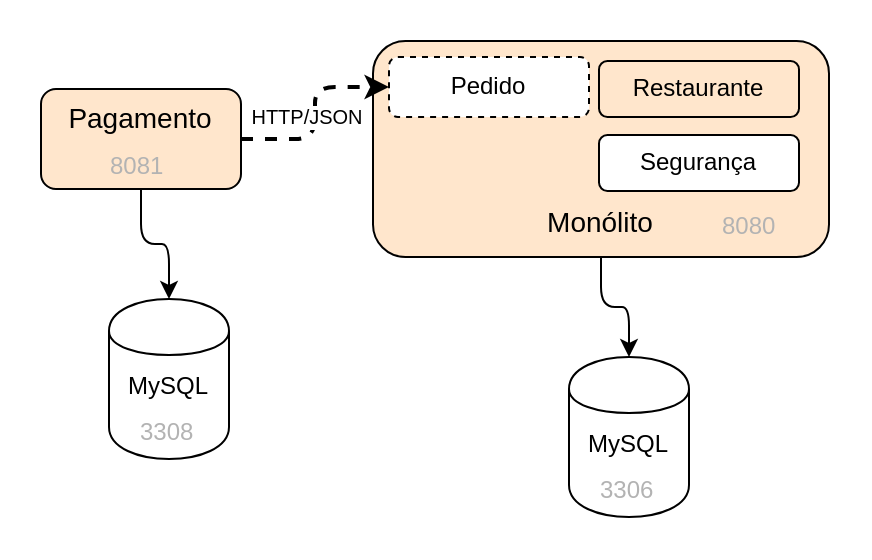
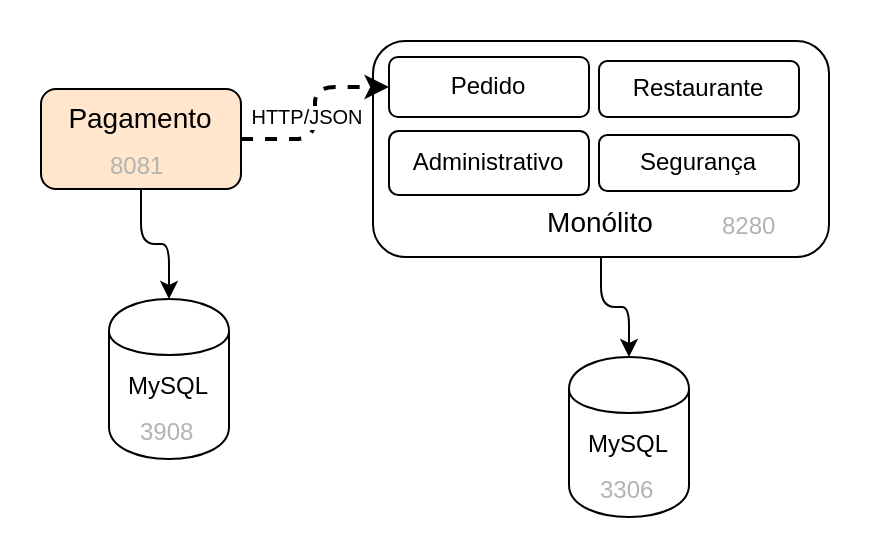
  <mxCell id="0" />
  <mxCell id="1" parent="0" />
  <mxCell id="2" style="edgeStyle=orthogonalEdgeStyle;rounded=1;orthogonalLoop=1;jettySize=auto;html=1;exitX=0.5;exitY=1;exitDx=0;exitDy=0;entryX=0.5;entryY=0;entryDx=0;entryDy=0;" parent="1" source="3" target="10" edge="1"><mxGeometry relative="1" as="geometry" /></mxCell>
- <mxCell id="3" value="&lt;font style=&quot;font-size: 14px&quot;&gt;Monólito&lt;/font&gt;" style="rounded=1;whiteSpace=wrap;html=1;verticalAlign=bottom;spacingBottom=6;fillColor=#ffe6cc;" parent="1" vertex="1"><mxGeometry x="186" y="20" width="228" height="108" as="geometry" /></mxCell>
+ <mxCell id="3" value="&lt;font style=&quot;font-size: 14px&quot;&gt;Monólito&lt;/font&gt;" style="rounded=1;whiteSpace=wrap;html=1;verticalAlign=bottom;spacingBottom=6;" parent="1" vertex="1"><mxGeometry x="186" y="20" width="228" height="108" as="geometry" /></mxCell>
+ <mxCell id="4" value="Administrativo" style="rounded=1;whiteSpace=wrap;html=1;" parent="1" vertex="1"><mxGeometry x="194" y="65" width="100" height="32" as="geometry" /></mxCell>
  <mxCell id="5" value="Segurança" style="rounded=1;whiteSpace=wrap;html=1;" parent="1" vertex="1"><mxGeometry x="299" y="67" width="100" height="28" as="geometry" /></mxCell>
- <mxCell id="6" value="Pedido" style="rounded=1;whiteSpace=wrap;html=1;dashed=1;" parent="1" vertex="1"><mxGeometry x="194" y="28" width="100" height="30" as="geometry" /></mxCell>
- <mxCell id="7" value="Restaurante" style="rounded=1;whiteSpace=wrap;html=1;fillColor=#ffe6cc;" parent="1" vertex="1"><mxGeometry x="299" y="30" width="100" height="28" as="geometry" /></mxCell>
- <mxCell id="8" value="8080" style="text;html=1;resizable=0;points=[];autosize=1;align=left;verticalAlign=top;spacingTop=-4;fontColor=#B3B3B3;" parent="1" vertex="1"><mxGeometry x="359" y="103" width="40" height="20" as="geometry" /></mxCell>
+ <mxCell id="6" value="Pedido" style="rounded=1;whiteSpace=wrap;html=1;" parent="1" vertex="1"><mxGeometry x="194" y="28" width="100" height="30" as="geometry" /></mxCell>
+ <mxCell id="7" value="Restaurante" style="rounded=1;whiteSpace=wrap;html=1;" parent="1" vertex="1"><mxGeometry x="299" y="30" width="100" height="28" as="geometry" /></mxCell>
+ <mxCell id="8" value="8280" style="text;html=1;resizable=0;points=[];autosize=1;align=left;verticalAlign=top;spacingTop=-4;fontColor=#B3B3B3;" parent="1" vertex="1"><mxGeometry x="359" y="103" width="40" height="20" as="geometry" /></mxCell>
  <mxCell id="9" value="" style="group" parent="1" vertex="1" connectable="0"><mxGeometry x="284" y="178" width="60" height="80" as="geometry" /></mxCell>
  <mxCell id="10" value="MySQL" style="shape=cylinder;whiteSpace=wrap;html=1;boundedLbl=1;backgroundOutline=1;strokeColor=#000000;fontColor=#000000;verticalAlign=top;spacingTop=6;" parent="9" vertex="1"><mxGeometry width="60" height="80" as="geometry" /></mxCell>
  <mxCell id="11" value="3306" style="text;html=1;resizable=0;points=[];autosize=1;align=left;verticalAlign=top;spacingTop=-4;fontColor=#B3B3B3;" parent="9" vertex="1"><mxGeometry x="14" y="57" width="40" height="20" as="geometry" /></mxCell>
  <mxCell id="12" value="" style="group;fontSize=14;" parent="1" vertex="1" connectable="0"><mxGeometry x="20" y="44" width="100" height="50" as="geometry" /></mxCell>
  <mxCell id="13" value="" style="group" parent="12" vertex="1" connectable="0"><mxGeometry width="100" height="50" as="geometry" /></mxCell>
  <mxCell id="14" value="&lt;font style=&quot;font-size: 14px&quot;&gt;Pagamento&lt;/font&gt;" style="rounded=1;whiteSpace=wrap;html=1;verticalAlign=top;fillColor=#ffe6cc;" parent="13" vertex="1"><mxGeometry width="100" height="50" as="geometry" /></mxCell>
  <mxCell id="15" value="8081" style="text;html=1;resizable=0;points=[];autosize=1;align=left;verticalAlign=top;spacingTop=-4;fontColor=#B3B3B3;" parent="13" vertex="1"><mxGeometry x="33" y="29" width="40" height="20" as="geometry" /></mxCell>
  <mxCell id="16" value="" style="group" parent="1" vertex="1" connectable="0"><mxGeometry x="54" y="149" width="60" height="80" as="geometry" /></mxCell>
  <mxCell id="17" value="MySQL" style="shape=cylinder;whiteSpace=wrap;html=1;boundedLbl=1;backgroundOutline=1;strokeColor=#000000;fontColor=#000000;verticalAlign=top;spacingTop=6;" parent="16" vertex="1"><mxGeometry width="60" height="80" as="geometry" /></mxCell>
- <mxCell id="18" value="3308" style="text;html=1;resizable=0;points=[];autosize=1;align=left;verticalAlign=top;spacingTop=-4;fontColor=#B3B3B3;" parent="16" vertex="1"><mxGeometry x="14" y="57" width="40" height="20" as="geometry" /></mxCell>
+ <mxCell id="18" value="3908" style="text;html=1;resizable=0;points=[];autosize=1;align=left;verticalAlign=top;spacingTop=-4;fontColor=#B3B3B3;" parent="16" vertex="1"><mxGeometry x="14" y="57" width="40" height="20" as="geometry" /></mxCell>
  <mxCell id="19" style="edgeStyle=orthogonalEdgeStyle;rounded=1;orthogonalLoop=1;jettySize=auto;html=1;exitX=0.5;exitY=1;exitDx=0;exitDy=0;strokeWidth=1;fontSize=10;" parent="1" source="14" target="17" edge="1"><mxGeometry relative="1" as="geometry" /></mxCell>
  <mxCell id="20" style="edgeStyle=orthogonalEdgeStyle;rounded=1;orthogonalLoop=1;jettySize=auto;html=1;exitX=1;exitY=0.5;exitDx=0;exitDy=0;strokeWidth=2;fontSize=10;dashed=1;" parent="1" source="14" target="6" edge="1"><mxGeometry relative="1" as="geometry" /></mxCell>
  <mxCell id="21" value="HTTP/JSON" style="text;html=1;resizable=0;points=[];align=center;verticalAlign=middle;labelBackgroundColor=#ffffff;fontSize=10;" parent="20" vertex="1" connectable="0"><mxGeometry x="-0.44" y="2" relative="1" as="geometry"><mxPoint x="4" y="-10" as="offset" /></mxGeometry></mxCell>
